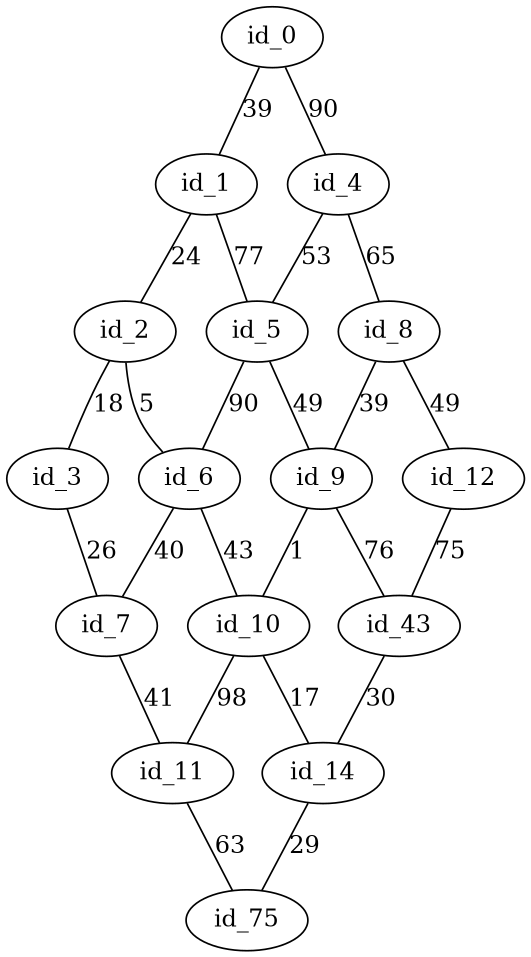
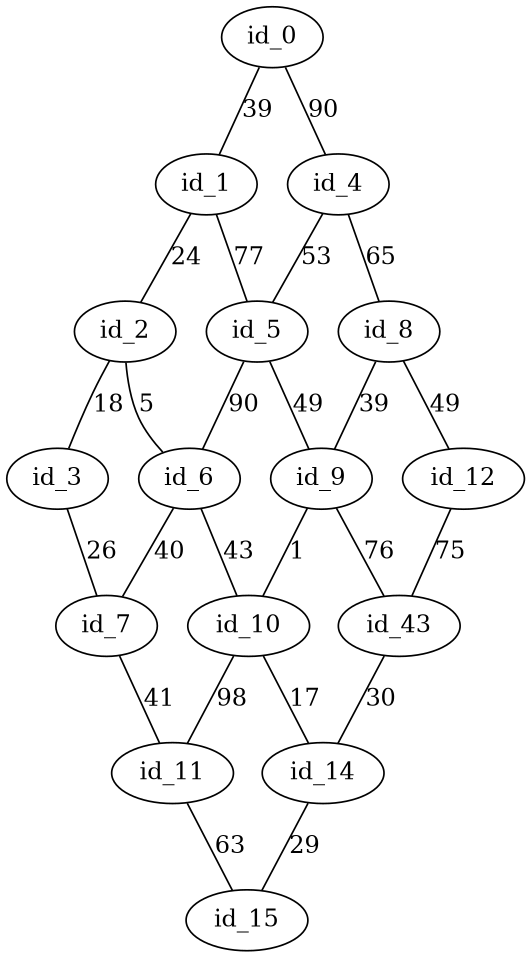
  graph {
    id_0
    id_1
    id_4
    id_2
    id_5
    id_8
    id_3
    id_6
    id_9
    id_7
    id_10
    id_11
    id_12
    n14 [label=id_43]
    id_14
-   id_15 [label=id_75]
+   id_15
    id_0 -- id_1 [label=39]
    id_0 -- id_4 [label=90]
    id_1 -- id_2 [label=24]
    id_1 -- id_5 [label=77]
    id_4 -- id_5 [label=53]
    id_4 -- id_8 [label=65]
    id_2 -- id_3 [label=18]
    id_2 -- id_6 [label=5]
    id_5 -- id_6 [label=90]
    id_5 -- id_9 [label=49]
    id_8 -- id_9 [label=39]
    id_8 -- id_12 [label=49]
    id_3 -- id_7 [label=26]
    id_6 -- id_7 [label=40]
    id_6 -- id_10 [label=43]
    id_9 -- id_10 [label=1]
    id_9 -- n14 [label=76]
    id_7 -- id_11 [label=41]
    id_10 -- id_11 [label=98]
    id_10 -- id_14 [label=17]
    id_11 -- id_15 [label=63]
    id_12 -- n14 [label=75]
    n14 -- id_14 [label=30]
    id_14 -- id_15 [label=29]
  }
